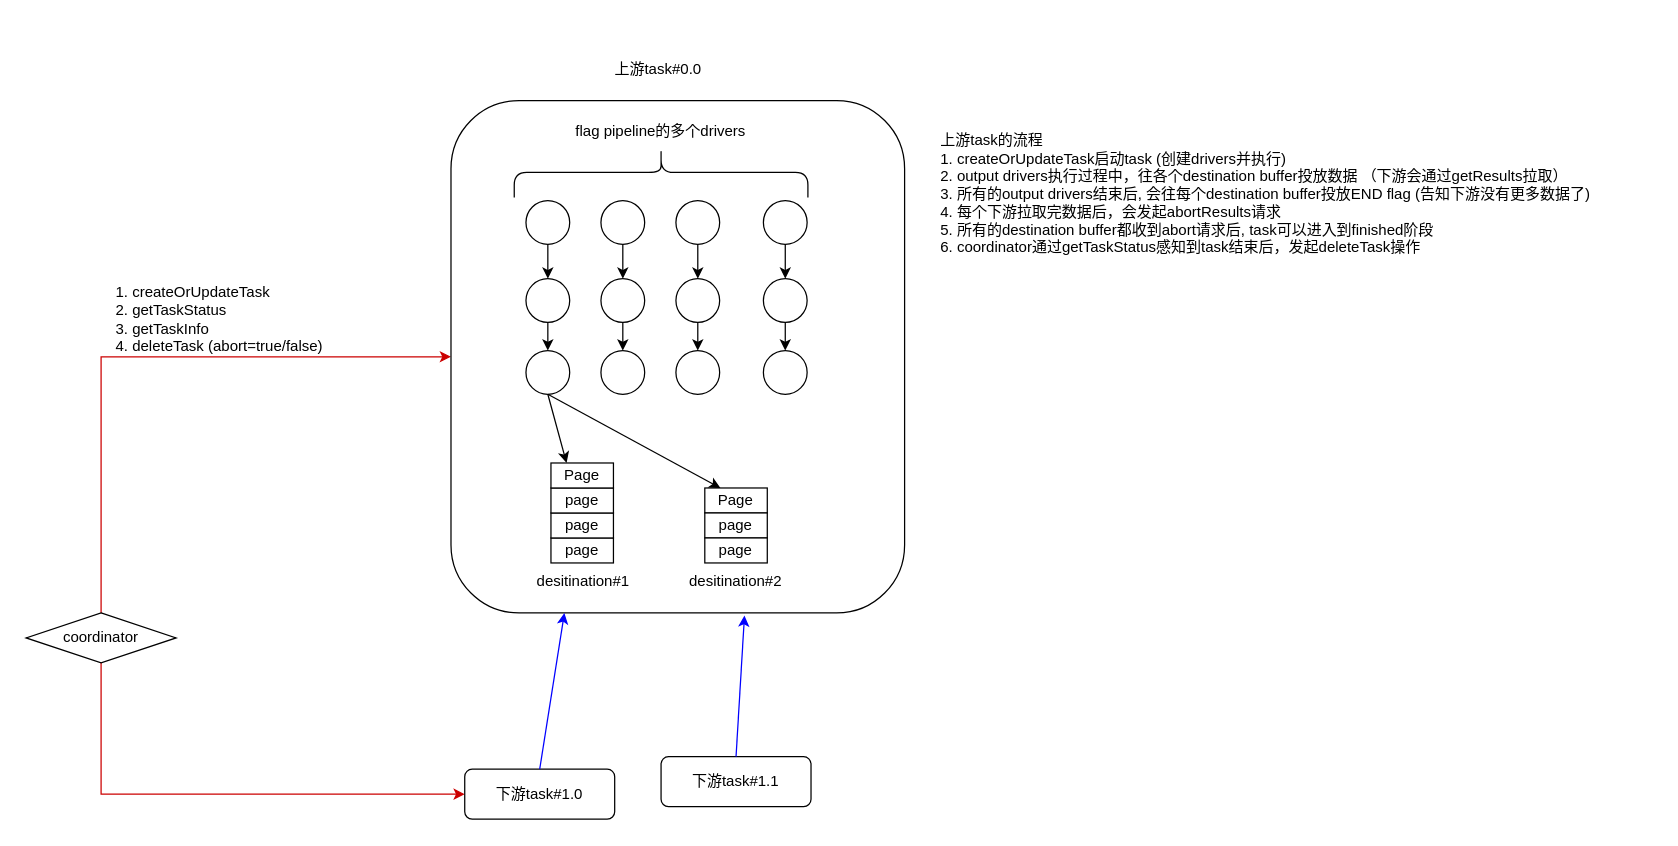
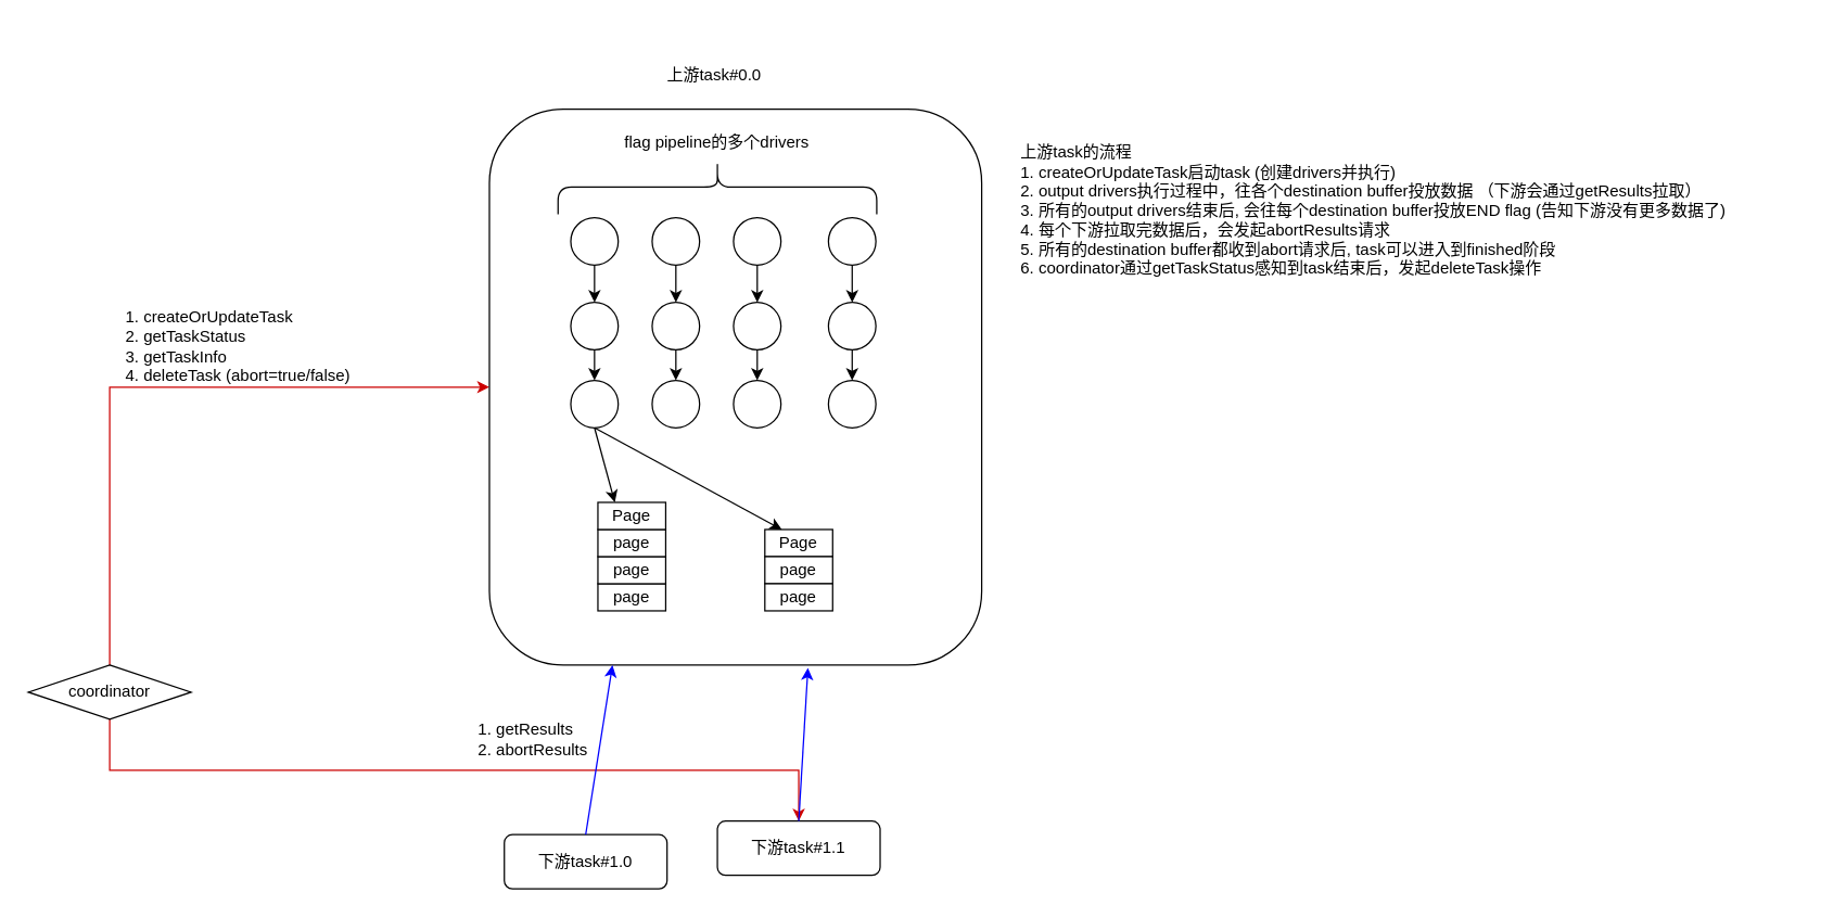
  <mxCell id="0" />
  <mxCell id="1" parent="0" />
  <mxCell id="2" style="edgeStyle=orthogonalEdgeStyle;rounded=0;orthogonalLoop=1;jettySize=auto;html=1;exitX=0.5;exitY=0;exitDx=0;exitDy=0;entryX=0;entryY=0.5;entryDx=0;entryDy=0;strokeColor=#CC0000;" parent="1" source="4" target="5" edge="1"><mxGeometry relative="1" as="geometry" /></mxCell>
- <mxCell id="3" style="edgeStyle=orthogonalEdgeStyle;rounded=0;orthogonalLoop=1;jettySize=auto;html=1;exitX=0.5;exitY=1;exitDx=0;exitDy=0;entryX=0;entryY=0.5;entryDx=0;entryDy=0;strokeColor=#CC0000;" parent="1" source="4" target="6" edge="1"><mxGeometry relative="1" as="geometry" /></mxCell>
+ <mxCell id="3" style="edgeStyle=orthogonalEdgeStyle;rounded=0;orthogonalLoop=1;jettySize=auto;html=1;exitX=0.5;exitY=1;exitDx=0;exitDy=0;strokeColor=#CC0000;" parent="1" source="4" target="38" edge="1"><mxGeometry relative="1" as="geometry" /></mxCell>
  <mxCell id="4" value="coordinator" style="rhombus;whiteSpace=wrap;html=1;" parent="1" vertex="1"><mxGeometry x="20" y="490" width="120" height="40" as="geometry" /></mxCell>
  <mxCell id="5" value="" style="rounded=1;whiteSpace=wrap;html=1;" parent="1" vertex="1"><mxGeometry x="360" y="80" width="363" height="410" as="geometry" /></mxCell>
  <mxCell id="6" value="下游task#1.0" style="rounded=1;whiteSpace=wrap;html=1;" parent="1" vertex="1"><mxGeometry x="371" y="615" width="120" height="40" as="geometry" /></mxCell>
  <mxCell id="7" style="edgeStyle=orthogonalEdgeStyle;rounded=0;orthogonalLoop=1;jettySize=auto;html=1;exitX=0.5;exitY=1;exitDx=0;exitDy=0;entryX=0.5;entryY=0;entryDx=0;entryDy=0;" parent="1" source="8" target="10" edge="1"><mxGeometry relative="1" as="geometry" /></mxCell>
  <mxCell id="8" value="" style="ellipse;whiteSpace=wrap;html=1;aspect=fixed;" parent="1" vertex="1"><mxGeometry x="420" y="160" width="35" height="35" as="geometry" /></mxCell>
  <mxCell id="9" style="edgeStyle=orthogonalEdgeStyle;rounded=0;orthogonalLoop=1;jettySize=auto;html=1;exitX=0.5;exitY=1;exitDx=0;exitDy=0;entryX=0.5;entryY=0;entryDx=0;entryDy=0;" parent="1" source="10" target="11" edge="1"><mxGeometry relative="1" as="geometry" /></mxCell>
  <mxCell id="10" value="" style="ellipse;whiteSpace=wrap;html=1;aspect=fixed;" parent="1" vertex="1"><mxGeometry x="420" y="222.5" width="35" height="35" as="geometry" /></mxCell>
  <mxCell id="11" value="" style="ellipse;whiteSpace=wrap;html=1;aspect=fixed;" parent="1" vertex="1"><mxGeometry x="420" y="280" width="35" height="35" as="geometry" /></mxCell>
  <mxCell id="12" style="edgeStyle=orthogonalEdgeStyle;rounded=0;orthogonalLoop=1;jettySize=auto;html=1;exitX=0.5;exitY=1;exitDx=0;exitDy=0;entryX=0.5;entryY=0;entryDx=0;entryDy=0;" parent="1" source="13" target="15" edge="1"><mxGeometry relative="1" as="geometry" /></mxCell>
  <mxCell id="13" value="" style="ellipse;whiteSpace=wrap;html=1;aspect=fixed;" parent="1" vertex="1"><mxGeometry x="480" y="160" width="35" height="35" as="geometry" /></mxCell>
  <mxCell id="14" style="edgeStyle=orthogonalEdgeStyle;rounded=0;orthogonalLoop=1;jettySize=auto;html=1;exitX=0.5;exitY=1;exitDx=0;exitDy=0;entryX=0.5;entryY=0;entryDx=0;entryDy=0;" parent="1" source="15" target="16" edge="1"><mxGeometry relative="1" as="geometry" /></mxCell>
  <mxCell id="15" value="" style="ellipse;whiteSpace=wrap;html=1;aspect=fixed;" parent="1" vertex="1"><mxGeometry x="480" y="222.5" width="35" height="35" as="geometry" /></mxCell>
  <mxCell id="16" value="" style="ellipse;whiteSpace=wrap;html=1;aspect=fixed;" parent="1" vertex="1"><mxGeometry x="480" y="280" width="35" height="35" as="geometry" /></mxCell>
  <mxCell id="17" style="edgeStyle=orthogonalEdgeStyle;rounded=0;orthogonalLoop=1;jettySize=auto;html=1;exitX=0.5;exitY=1;exitDx=0;exitDy=0;entryX=0.5;entryY=0;entryDx=0;entryDy=0;" parent="1" source="18" target="20" edge="1"><mxGeometry relative="1" as="geometry" /></mxCell>
  <mxCell id="18" value="" style="ellipse;whiteSpace=wrap;html=1;aspect=fixed;" parent="1" vertex="1"><mxGeometry x="540" y="160" width="35" height="35" as="geometry" /></mxCell>
  <mxCell id="19" style="edgeStyle=orthogonalEdgeStyle;rounded=0;orthogonalLoop=1;jettySize=auto;html=1;exitX=0.5;exitY=1;exitDx=0;exitDy=0;entryX=0.5;entryY=0;entryDx=0;entryDy=0;" parent="1" source="20" target="21" edge="1"><mxGeometry relative="1" as="geometry" /></mxCell>
  <mxCell id="20" value="" style="ellipse;whiteSpace=wrap;html=1;aspect=fixed;" parent="1" vertex="1"><mxGeometry x="540" y="222.5" width="35" height="35" as="geometry" /></mxCell>
  <mxCell id="21" value="" style="ellipse;whiteSpace=wrap;html=1;aspect=fixed;" parent="1" vertex="1"><mxGeometry x="540" y="280" width="35" height="35" as="geometry" /></mxCell>
  <mxCell id="22" style="edgeStyle=orthogonalEdgeStyle;rounded=0;orthogonalLoop=1;jettySize=auto;html=1;exitX=0.5;exitY=1;exitDx=0;exitDy=0;entryX=0.5;entryY=0;entryDx=0;entryDy=0;" parent="1" source="23" target="25" edge="1"><mxGeometry relative="1" as="geometry" /></mxCell>
  <mxCell id="23" value="" style="ellipse;whiteSpace=wrap;html=1;aspect=fixed;" parent="1" vertex="1"><mxGeometry x="610" y="160" width="35" height="35" as="geometry" /></mxCell>
  <mxCell id="24" style="edgeStyle=orthogonalEdgeStyle;rounded=0;orthogonalLoop=1;jettySize=auto;html=1;exitX=0.5;exitY=1;exitDx=0;exitDy=0;entryX=0.5;entryY=0;entryDx=0;entryDy=0;" parent="1" source="25" target="26" edge="1"><mxGeometry relative="1" as="geometry" /></mxCell>
  <mxCell id="25" value="" style="ellipse;whiteSpace=wrap;html=1;aspect=fixed;" parent="1" vertex="1"><mxGeometry x="610" y="222.5" width="35" height="35" as="geometry" /></mxCell>
  <mxCell id="26" value="" style="ellipse;whiteSpace=wrap;html=1;aspect=fixed;" parent="1" vertex="1"><mxGeometry x="610" y="280" width="35" height="35" as="geometry" /></mxCell>
  <mxCell id="27" value="" style="shape=curlyBracket;whiteSpace=wrap;html=1;rounded=1;labelPosition=left;verticalLabelPosition=middle;align=right;verticalAlign=middle;rotation=90;" parent="1" vertex="1"><mxGeometry x="508" y="20" width="40.23" height="235" as="geometry" /></mxCell>
  <mxCell id="28" value="flag pipeline的多个drivers" style="text;html=1;align=center;verticalAlign=middle;whiteSpace=wrap;rounded=0;" parent="1" vertex="1"><mxGeometry x="443.11" y="90" width="170" height="30" as="geometry" /></mxCell>
  <mxCell id="29" value="" style="endArrow=classic;html=1;rounded=0;exitX=0.5;exitY=1;exitDx=0;exitDy=0;entryX=0.25;entryY=0;entryDx=0;entryDy=0;" parent="1" source="11" target="33" edge="1"><mxGeometry width="50" height="50" relative="1" as="geometry"><mxPoint x="630" y="440" as="sourcePoint" /><mxPoint x="464.135" y="377.25" as="targetPoint" /></mxGeometry></mxCell>
  <mxCell id="30" value="page" style="rounded=0;whiteSpace=wrap;html=1;" parent="1" vertex="1"><mxGeometry x="440" y="430" width="50" height="20" as="geometry" /></mxCell>
  <mxCell id="31" value="page" style="rounded=0;whiteSpace=wrap;html=1;" parent="1" vertex="1"><mxGeometry x="440" y="410" width="50" height="20" as="geometry" /></mxCell>
  <mxCell id="32" value="page" style="rounded=0;whiteSpace=wrap;html=1;" parent="1" vertex="1"><mxGeometry x="440" y="390" width="50" height="20" as="geometry" /></mxCell>
  <mxCell id="33" value="Page" style="rounded=0;whiteSpace=wrap;html=1;" parent="1" vertex="1"><mxGeometry x="440" y="370" width="50" height="20" as="geometry" /></mxCell>
  <mxCell id="34" value="Page" style="rounded=0;whiteSpace=wrap;html=1;" parent="1" vertex="1"><mxGeometry x="563.11" y="390" width="50" height="20" as="geometry" /></mxCell>
  <mxCell id="35" value="page" style="rounded=0;whiteSpace=wrap;html=1;" parent="1" vertex="1"><mxGeometry x="563.11" y="410" width="50" height="20" as="geometry" /></mxCell>
  <mxCell id="36" value="page" style="rounded=0;whiteSpace=wrap;html=1;" parent="1" vertex="1"><mxGeometry x="563.11" y="430" width="50" height="20" as="geometry" /></mxCell>
  <mxCell id="37" value="" style="endArrow=classic;html=1;rounded=0;entryX=0.25;entryY=0;entryDx=0;entryDy=0;exitX=0.5;exitY=1;exitDx=0;exitDy=0;" parent="1" source="11" target="34" edge="1"><mxGeometry width="50" height="50" relative="1" as="geometry"><mxPoint x="440" y="320" as="sourcePoint" /><mxPoint x="680" y="390" as="targetPoint" /></mxGeometry></mxCell>
  <mxCell id="38" value="下游task#1.1" style="rounded=1;whiteSpace=wrap;html=1;" parent="1" vertex="1"><mxGeometry x="528.11" y="605" width="120" height="40" as="geometry" /></mxCell>
  <mxCell id="39" value="" style="endArrow=classic;html=1;rounded=0;entryX=0.25;entryY=1;entryDx=0;entryDy=0;exitX=0.5;exitY=0;exitDx=0;exitDy=0;strokeColor=#0000FF;" parent="1" source="6" target="5" edge="1"><mxGeometry width="50" height="50" relative="1" as="geometry"><mxPoint x="430" y="610" as="sourcePoint" /><mxPoint x="480" y="570" as="targetPoint" /></mxGeometry></mxCell>
- <mxCell id="40" value="desitination#1" style="text;html=1;align=center;verticalAlign=middle;whiteSpace=wrap;rounded=0;" parent="1" vertex="1"><mxGeometry x="436" y="450" width="60" height="30" as="geometry" /></mxCell>
- <mxCell id="41" value="desitination#2" style="text;html=1;align=center;verticalAlign=middle;whiteSpace=wrap;rounded=0;" parent="1" vertex="1"><mxGeometry x="558.11" y="450" width="60" height="30" as="geometry" /></mxCell>
  <mxCell id="42" value="" style="endArrow=classic;html=1;rounded=0;entryX=0.647;entryY=1.005;entryDx=0;entryDy=0;entryPerimeter=0;exitX=0.5;exitY=0;exitDx=0;exitDy=0;strokeColor=#0000FF;" parent="1" source="38" target="5" edge="1"><mxGeometry width="50" height="50" relative="1" as="geometry"><mxPoint x="650" y="610" as="sourcePoint" /><mxPoint x="680" y="390" as="targetPoint" /></mxGeometry></mxCell>
  <mxCell id="43" value="上游task#0.0" style="text;html=1;align=center;verticalAlign=middle;whiteSpace=wrap;rounded=0;" parent="1" vertex="1"><mxGeometry x="480" y="40" width="92" height="30" as="geometry" /></mxCell>
  <mxCell id="44" value="1. createOrUpdateTask&lt;div&gt;2. getTaskStatus&lt;/div&gt;&lt;div&gt;3. getTaskInfo&lt;br&gt;&lt;div&gt;4. deleteTask (abort=true/false)&lt;/div&gt;&lt;/div&gt;" style="text;html=1;align=left;verticalAlign=middle;whiteSpace=wrap;rounded=0;" parent="1" vertex="1"><mxGeometry x="90" y="240" width="180" height="30" as="geometry" /></mxCell>
+ <mxCell id="45" value="1. getResults&lt;div&gt;2. abortResults&lt;/div&gt;" style="text;html=1;align=left;verticalAlign=middle;whiteSpace=wrap;rounded=0;" parent="1" vertex="1"><mxGeometry x="350" y="530" width="90" height="30" as="geometry" /></mxCell>
  <mxCell id="46" value="上游task的流程&lt;div&gt;1. createOrUpdateTask启动task (创建drivers并执行)&lt;/div&gt;&lt;div&gt;2. output drivers执行过程中，往各个destination buffer投放数据 （下游会通过getResults拉取）&lt;/div&gt;&lt;div&gt;3. 所有的output drivers结束后, 会往每个destination buffer投放END flag (告知下游没有更多数据了)&lt;/div&gt;&lt;div&gt;4. 每个下游拉取完数据后，会发起abortResults请求&lt;/div&gt;&lt;div&gt;5. 所有的destination buffer都收到abort请求后, task可以进入到finished阶段&lt;/div&gt;&lt;div&gt;6. coordinator通过getTaskStatus感知到task结束后，发起deleteTask操作&lt;/div&gt;" style="text;html=1;align=left;verticalAlign=middle;whiteSpace=wrap;rounded=0;" parent="1" vertex="1"><mxGeometry x="750" y="140" width="570" height="30" as="geometry" /></mxCell>
